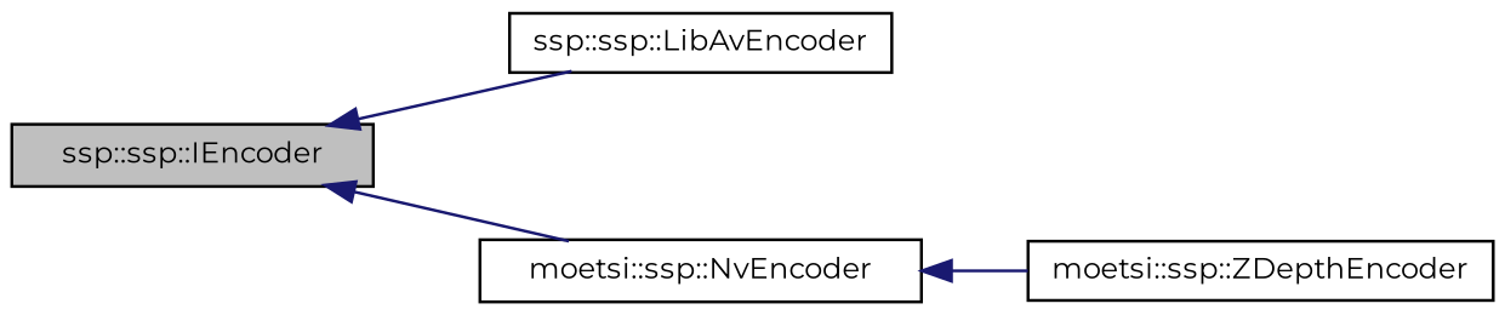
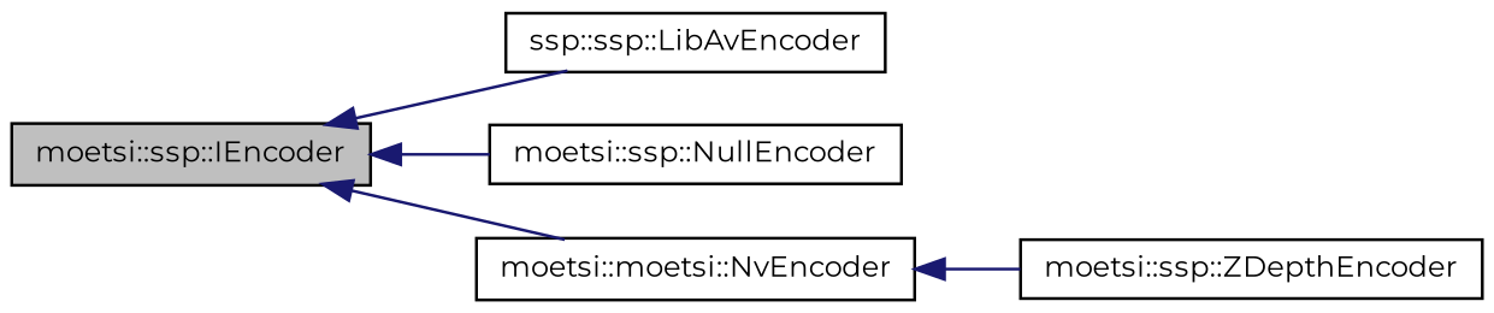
  digraph {
    fontname=Montserrat
    rankdir=LR
    node [color=black fillcolor=white fontname=Montserrat fontsize=10 shape=record style=filled]
    edge [color=midnightblue dir=back fontname=Montserrat fontsize=10 labelfontname=Helvetica labelfontsize=10 style=solid]
-   n1 [fillcolor=grey75 fontcolor=black height=0.2 label="ssp::ssp::IEncoder" width=0.4]
+   n1 [fillcolor=grey75 fontcolor=black height=0.2 label="moetsi::ssp::IEncoder" width=0.4]
    n2 [height=0.2 label="ssp::ssp::LibAvEncoder" width=0.4]
-   n4 [height=0.2 label="moetsi::ssp::NvEncoder" width=0.4]
+   n3 [height=0.2 label="moetsi::ssp::NullEncoder" width=0.4]
+   n4 [height=0.2 label="moetsi::moetsi::NvEncoder" width=0.4]
    n5 [height=0.2 label="moetsi::ssp::ZDepthEncoder" width=0.4]
    n1 -> n2
+   n1 -> n3
    n1 -> n4
    n4 -> n5
  }
